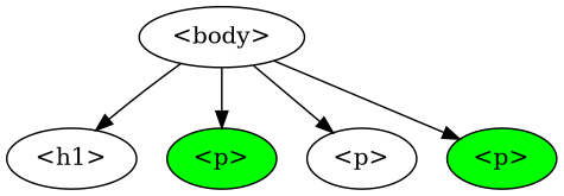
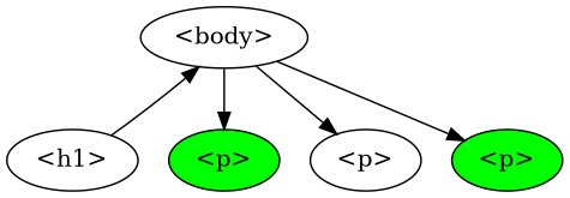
  digraph {
    n1 [label="<body>"]
    n2 [label="<h1>"]
    n3 [fillcolor=green label="<p>" style=filled]
    n4 [label="<p>"]
    n5 [fillcolor=green label="<p>" style=filled]
-   n1 -> n2
+   n2 -> n1
    n1 -> n3
    n1 -> n4
    n1 -> n5
  }
